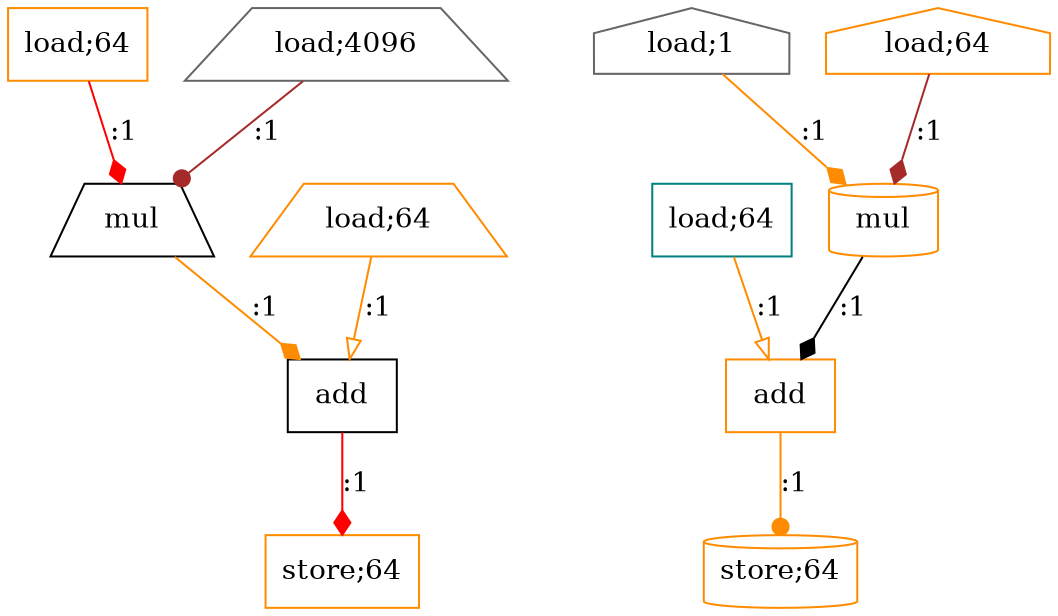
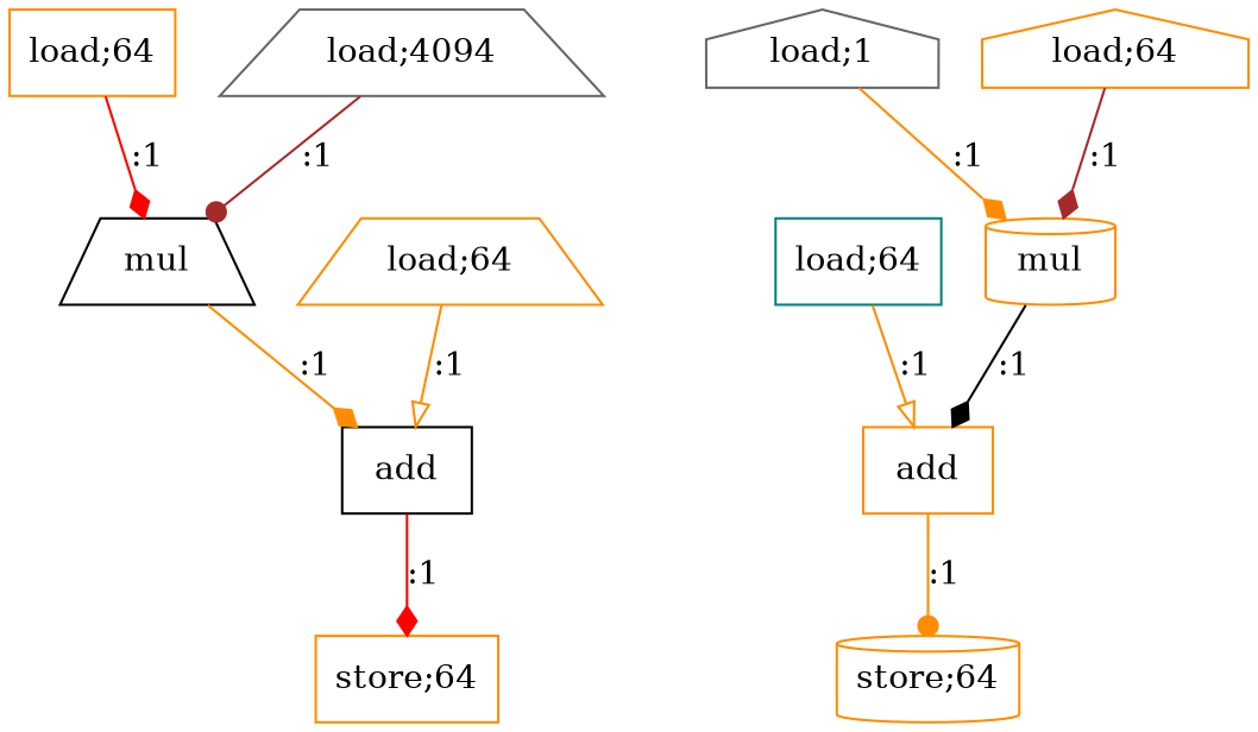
  digraph {
    node [color=darkorange shape=box]
    edge [color=darkorange arrowhead=diamond]
    n1 [label="load;64"]
    n2 [label=mul color=black shape=trapezium]
    n3 [label=mul shape=cylinder]
    n4 [label=add]
    n5 [label=add color=black]
    n6 [label="load;64" shape=trapezium]
-   n7 [label="load;4096" color=gray40 shape=trapezium]
+   n7 [label="load;4094" color=gray40 shape=trapezium]
    n8 [label="store;64"]
    n9 [label="load;64" color=teal]
    n10 [label="load;1" color=gray40 shape=house]
    n11 [label="load;64" shape=house]
    n12 [label="store;64" shape=cylinder]
    n1 -> n2 [label=":1" color=red]
    n2 -> n5 [label=":1"]
    n3 -> n4 [label=":1" color=black]
    n4 -> n12 [label=":1" arrowhead=dot]
    n5 -> n8 [label=":1" color=red]
    n6 -> n5 [label=":1" arrowhead=onormal]
    n7 -> n2 [label=":1" color=brown arrowhead=dot]
    n9 -> n4 [label=":1" arrowhead=onormal]
    n10 -> n3 [label=":1"]
    n11 -> n3 [label=":1" color=brown]
  }
